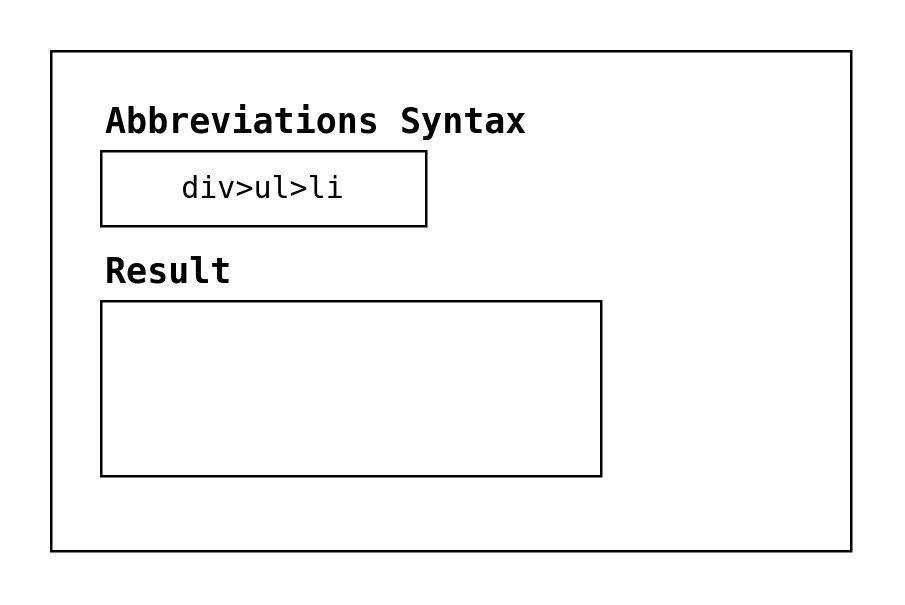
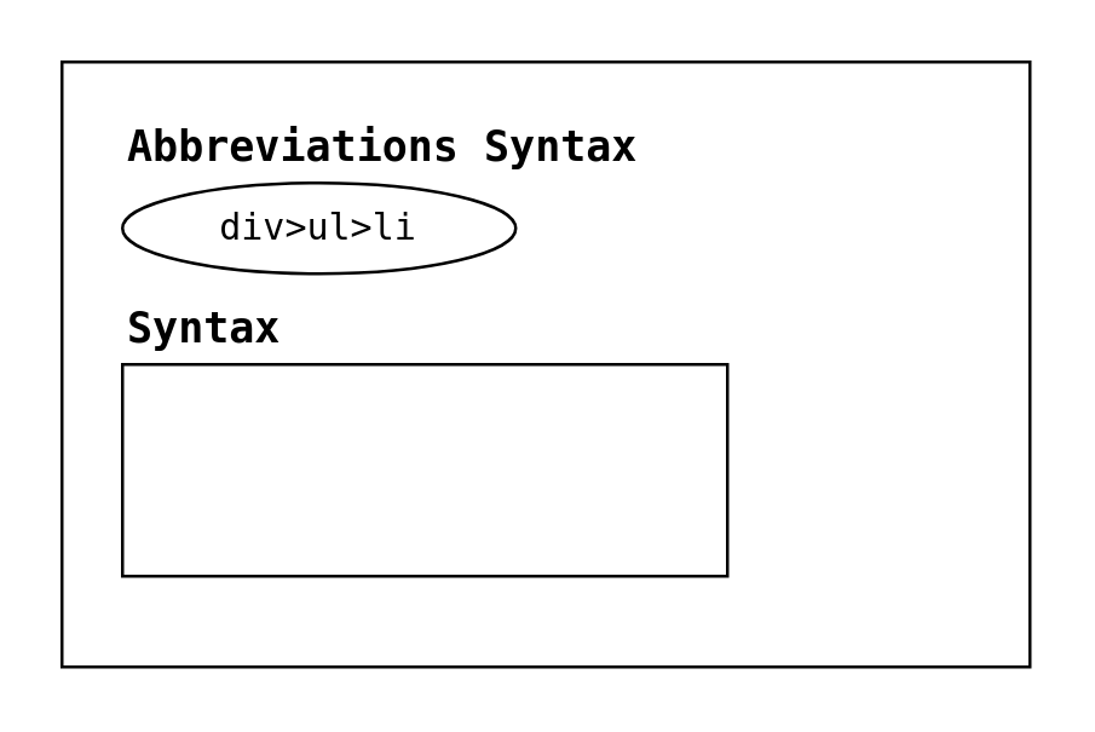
  <mxCell id="0" />
  <mxCell id="1" parent="0" />
  <mxCell id="2" value="" style="rounded=0;whiteSpace=wrap;html=1;" vertex="1" parent="1"><mxGeometry x="20" y="20" width="320" height="200" as="geometry" /></mxCell>
- <mxCell id="3" value="&lt;pre&gt;&lt;code&gt;div&amp;gt;ul&amp;gt;li&lt;/code&gt;&lt;/pre&gt;" style="rounded=0;whiteSpace=wrap;html=1;" vertex="1" parent="1"><mxGeometry x="40" y="60" width="130" height="30" as="geometry" /></mxCell>
+ <mxCell id="3" value="&lt;pre&gt;&lt;code&gt;div&amp;gt;ul&amp;gt;li&lt;/code&gt;&lt;/pre&gt;" style="ellipse;whiteSpace=wrap;html=1;" vertex="1" parent="1"><mxGeometry x="40" y="60" width="130" height="30" as="geometry" /></mxCell>
  <mxCell id="4" value="" style="rounded=0;whiteSpace=wrap;html=1;" vertex="1" parent="1"><mxGeometry x="40" y="120" width="200" height="70" as="geometry" /></mxCell>
  <mxCell id="5" value="&lt;pre&gt;&lt;h1&gt;&lt;font style=&quot;font-size: 14px;&quot;&gt;Abbreviations Syntax&lt;/font&gt;&lt;/h1&gt;&lt;/pre&gt;" style="text;html=1;strokeColor=none;fillColor=none;align=left;verticalAlign=middle;whiteSpace=wrap;rounded=0;" vertex="1" parent="1"><mxGeometry x="40" y="30" width="200" height="30" as="geometry" /></mxCell>
- <mxCell id="6" value="&lt;pre&gt;&lt;h1&gt;&lt;font style=&quot;font-size: 14px;&quot;&gt;Result&lt;/font&gt;&lt;/h1&gt;&lt;/pre&gt;" style="text;html=1;strokeColor=none;fillColor=none;align=left;verticalAlign=middle;whiteSpace=wrap;rounded=0;" vertex="1" parent="1"><mxGeometry x="40" y="90" width="200" height="30" as="geometry" /></mxCell>
+ <mxCell id="6" value="&lt;pre&gt;&lt;h1&gt;&lt;font style=&quot;font-size: 14px;&quot;&gt;Syntax&lt;/font&gt;&lt;/h1&gt;&lt;/pre&gt;" style="text;html=1;strokeColor=none;fillColor=none;align=left;verticalAlign=middle;whiteSpace=wrap;rounded=0;" vertex="1" parent="1"><mxGeometry x="40" y="90" width="200" height="30" as="geometry" /></mxCell>
